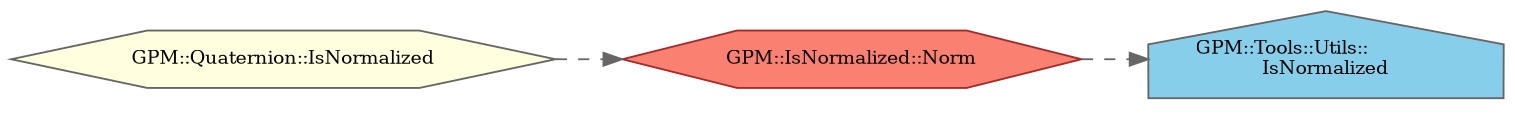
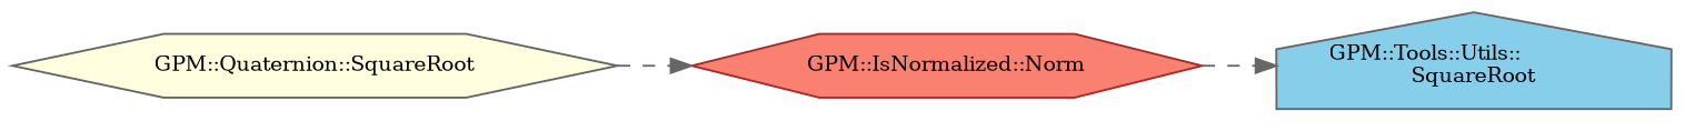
  digraph {
    fontname="DejaVu Serif"
    rankdir=LR
    node [color=gray40 fontname="DejaVu Serif" fontsize=10 shape=hexagon style=filled]
    edge [color=gray40 fontname="DejaVu Serif" fontsize=10 labelfontname=Helvetica labelfontsize=10 style=dashed]
-   n1 [fillcolor=lightyellow fontcolor=black height=0.2 label="GPM::Quaternion::IsNormalized" width=0.4]
+   n1 [fillcolor=lightyellow fontcolor=black height=0.2 label="GPM::Quaternion::SquareRoot" width=0.4]
    n2 [color=brown fillcolor=salmon height=0.2 label="GPM::IsNormalized::Norm" width=0.4]
-   n3 [fillcolor=skyblue height=0.2 label="GPM::Tools::Utils::\lIsNormalized" shape=house width=0.4]
+   n3 [fillcolor=skyblue height=0.2 label="GPM::Tools::Utils::\lSquareRoot" shape=house width=0.4]
    n1 -> n2
    n2 -> n3
  }
